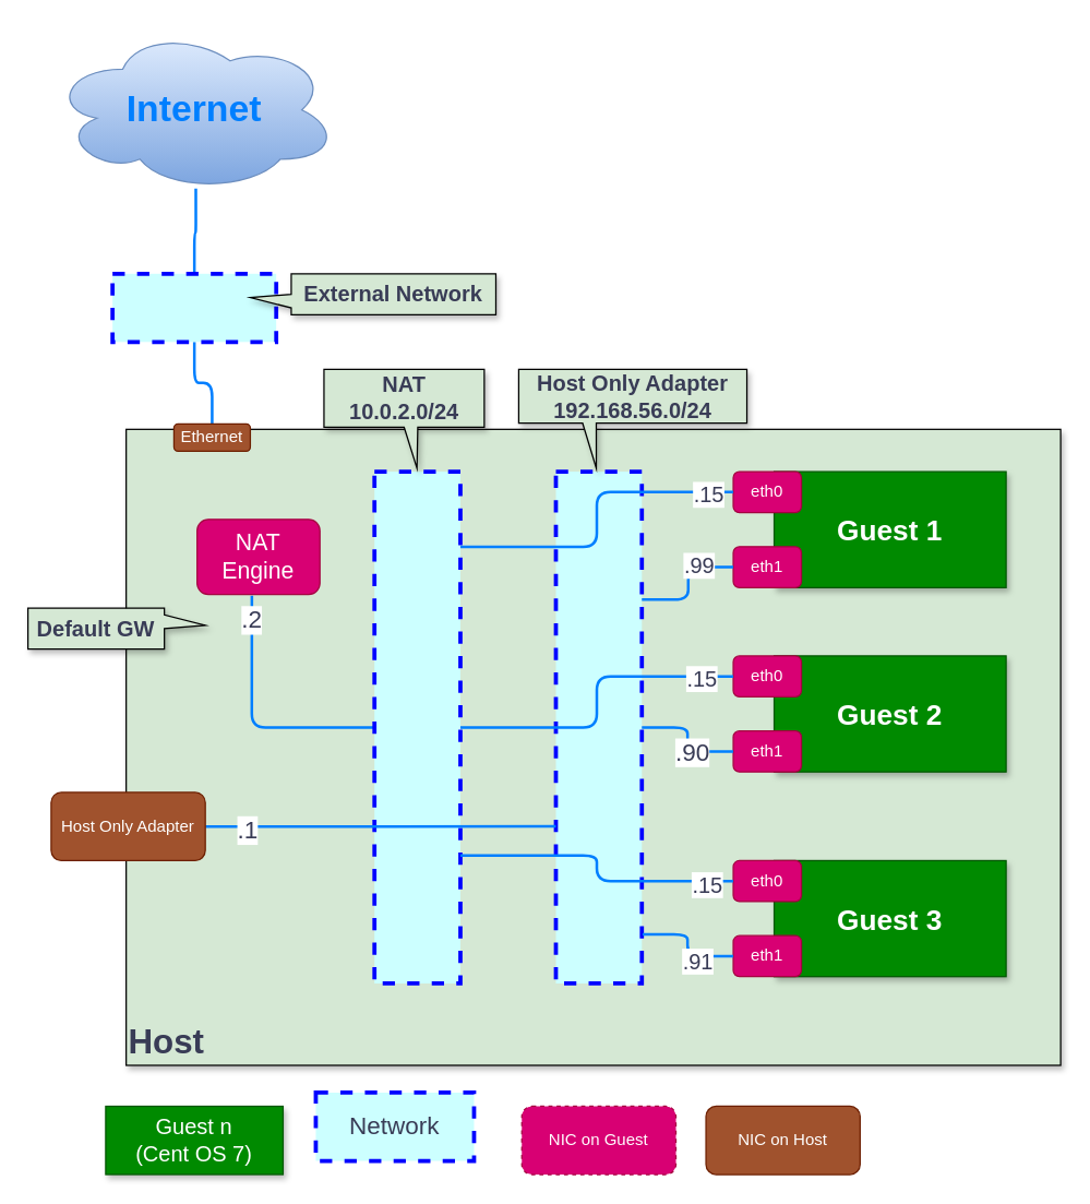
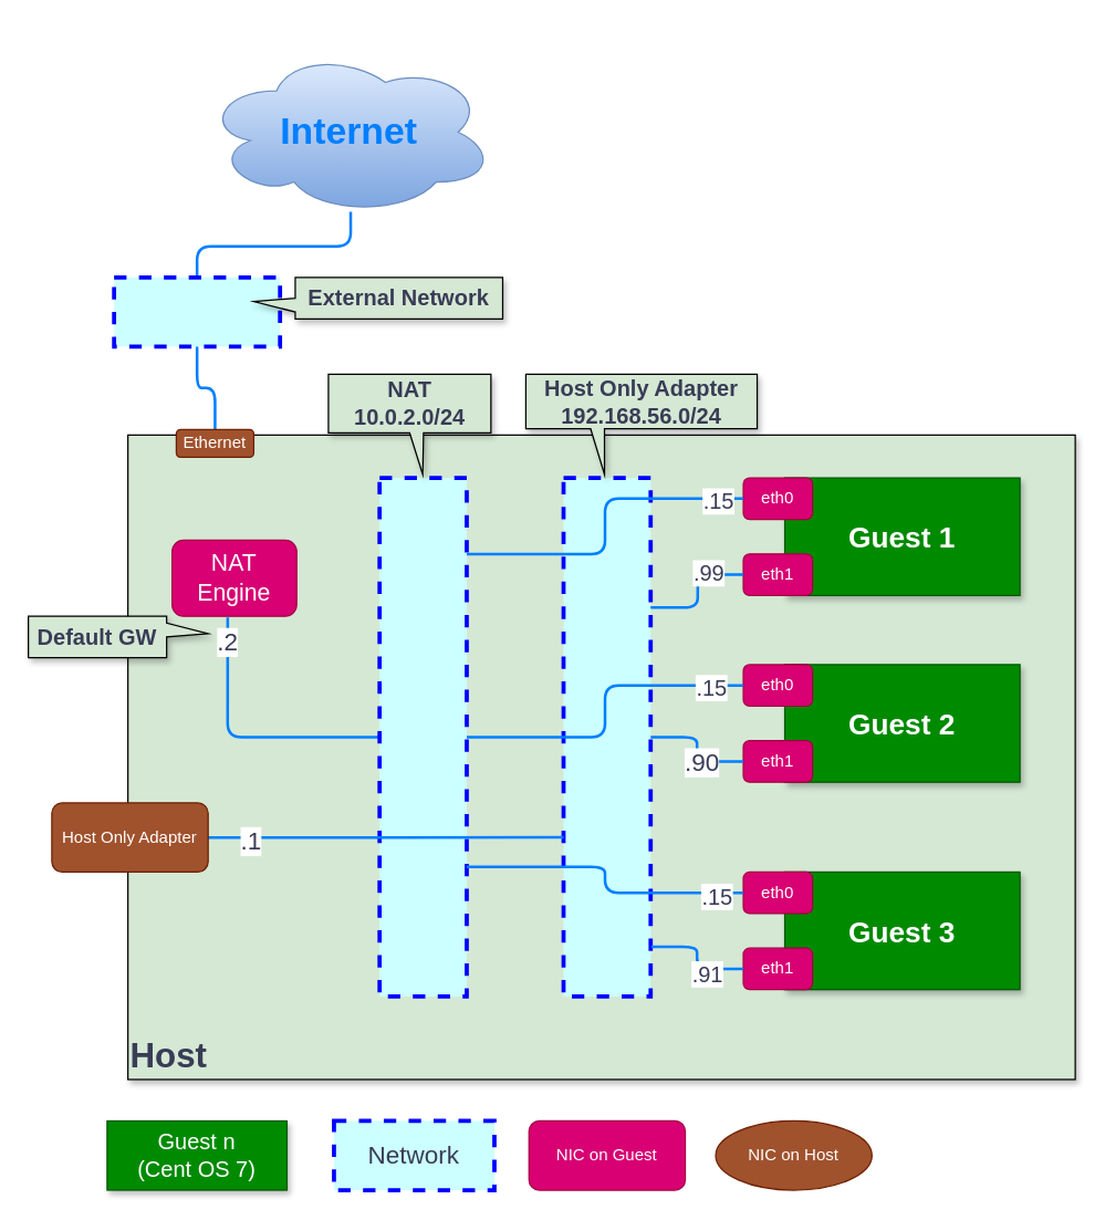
  <mxCell id="0" />
  <mxCell id="1" parent="0" />
  <mxCell id="2" value="Host" style="rounded=0;whiteSpace=wrap;html=1;sketch=0;strokeWidth=1;fontSize=25;fontColor=#393C56;fillColor=#D5E8D4;align=left;verticalAlign=bottom;fontStyle=1;shadow=1;" parent="1" vertex="1"><mxGeometry x="92" y="314" width="685" height="466" as="geometry" /></mxCell>
  <mxCell id="3" value="" style="group" parent="1" vertex="1" connectable="0"><mxGeometry x="537" y="345" width="200" height="85" as="geometry" /></mxCell>
  <mxCell id="4" value="" style="group" parent="3" vertex="1" connectable="0"><mxGeometry width="200" height="85" as="geometry" /></mxCell>
  <mxCell id="5" value="" style="group" parent="4" vertex="1" connectable="0"><mxGeometry width="200" height="85" as="geometry" /></mxCell>
  <mxCell id="6" value="Guest 1" style="rounded=0;whiteSpace=wrap;html=1;fillColor=#008a00;strokeColor=#005700;fontColor=#ffffff;shadow=1;fontStyle=1;fontSize=21;" parent="5" vertex="1"><mxGeometry x="30" width="170" height="85" as="geometry" /></mxCell>
  <mxCell id="7" value="eth0" style="rounded=1;whiteSpace=wrap;html=1;fillColor=#d80073;strokeColor=#A50040;fontColor=#ffffff;" parent="5" vertex="1"><mxGeometry width="50" height="30" as="geometry" /></mxCell>
  <mxCell id="8" value="eth1" style="rounded=1;whiteSpace=wrap;html=1;fillColor=#d80073;strokeColor=#A50040;fontColor=#ffffff;" parent="5" vertex="1"><mxGeometry y="55" width="50" height="30" as="geometry" /></mxCell>
  <mxCell id="9" value="" style="group" parent="1" vertex="1" connectable="0"><mxGeometry x="537" y="480" width="200" height="85" as="geometry" /></mxCell>
  <mxCell id="10" value="" style="group" parent="9" vertex="1" connectable="0"><mxGeometry width="200" height="85" as="geometry" /></mxCell>
  <mxCell id="11" value="" style="group" parent="10" vertex="1" connectable="0"><mxGeometry width="200" height="85" as="geometry" /></mxCell>
  <mxCell id="12" value="Guest 2" style="rounded=0;whiteSpace=wrap;html=1;fillColor=#008a00;strokeColor=#005700;fontColor=#ffffff;shadow=1;fontStyle=1;fontSize=21;" parent="11" vertex="1"><mxGeometry x="30" width="170" height="85" as="geometry" /></mxCell>
  <mxCell id="13" value="eth0" style="rounded=1;whiteSpace=wrap;html=1;fillColor=#d80073;strokeColor=#A50040;fontColor=#ffffff;" parent="11" vertex="1"><mxGeometry width="50" height="30" as="geometry" /></mxCell>
  <mxCell id="14" value="eth1" style="rounded=1;whiteSpace=wrap;html=1;fillColor=#d80073;strokeColor=#A50040;fontColor=#ffffff;" parent="11" vertex="1"><mxGeometry y="55" width="50" height="30" as="geometry" /></mxCell>
  <mxCell id="15" value="" style="group" parent="1" vertex="1" connectable="0"><mxGeometry x="537" y="630" width="200" height="85" as="geometry" /></mxCell>
  <mxCell id="16" value="" style="group" parent="15" vertex="1" connectable="0"><mxGeometry width="200" height="85" as="geometry" /></mxCell>
  <mxCell id="17" value="" style="group" parent="16" vertex="1" connectable="0"><mxGeometry width="200" height="85" as="geometry" /></mxCell>
  <mxCell id="18" value="Guest 3" style="rounded=0;whiteSpace=wrap;html=1;fillColor=#008a00;strokeColor=#005700;fontColor=#ffffff;shadow=1;fontStyle=1;fontSize=21;" parent="17" vertex="1"><mxGeometry x="30" width="170" height="85" as="geometry" /></mxCell>
  <mxCell id="19" value="eth0" style="rounded=1;whiteSpace=wrap;html=1;fillColor=#d80073;strokeColor=#A50040;fontColor=#ffffff;" parent="17" vertex="1"><mxGeometry width="50" height="30" as="geometry" /></mxCell>
  <mxCell id="20" value="eth1" style="rounded=1;whiteSpace=wrap;html=1;fillColor=#d80073;strokeColor=#A50040;fontColor=#ffffff;" parent="17" vertex="1"><mxGeometry y="55" width="50" height="30" as="geometry" /></mxCell>
  <mxCell id="21" style="edgeStyle=orthogonalEdgeStyle;curved=0;rounded=1;sketch=0;orthogonalLoop=1;jettySize=auto;html=1;entryX=0.446;entryY=1.015;entryDx=0;entryDy=0;entryPerimeter=0;strokeColor=#007FFF;strokeWidth=2;fillColor=#F2CC8F;fontSize=16;fontColor=#393C56;endArrow=none;endFill=0;" parent="1" source="23" target="25" edge="1"><mxGeometry relative="1" as="geometry" /></mxCell>
  <mxCell id="22" value=".2" style="edgeLabel;html=1;align=center;verticalAlign=middle;resizable=0;points=[];fontSize=18;fontColor=#393C56;" parent="21" vertex="1" connectable="0"><mxGeometry x="0.827" y="1" relative="1" as="geometry"><mxPoint y="1" as="offset" /></mxGeometry></mxCell>
  <mxCell id="23" value="" style="rounded=0;whiteSpace=wrap;html=1;sketch=0;fontColor=#393C56;fillColor=#CCFFFF;strokeColor=#0000FF;dashed=1;strokeWidth=3;" parent="1" vertex="1"><mxGeometry x="274" y="345" width="63" height="375" as="geometry" /></mxCell>
  <mxCell id="24" value="" style="rounded=0;whiteSpace=wrap;html=1;sketch=0;fontColor=#393C56;fillColor=#CCFFFF;strokeColor=#0000FF;dashed=1;strokeWidth=3;" parent="1" vertex="1"><mxGeometry x="407" y="345" width="63" height="375" as="geometry" /></mxCell>
- <mxCell id="25" value="NAT&lt;br style=&quot;font-size: 17px;&quot;&gt;Engine" style="rounded=1;whiteSpace=wrap;html=1;fillColor=#d80073;strokeColor=#A50040;fontColor=#ffffff;fontSize=17;" parent="1" vertex="1"><mxGeometry x="144" y="380" width="90" height="55" as="geometry" /></mxCell>
+ <mxCell id="25" value="NAT&lt;br style=&quot;font-size: 17px;&quot;&gt;Engine" style="rounded=1;whiteSpace=wrap;html=1;fillColor=#d80073;strokeColor=#A50040;fontColor=#ffffff;fontSize=17;" parent="1" vertex="1"><mxGeometry x="124" y="390" width="90" height="55" as="geometry" /></mxCell>
  <mxCell id="26" style="edgeStyle=orthogonalEdgeStyle;curved=0;rounded=1;sketch=0;orthogonalLoop=1;jettySize=auto;html=1;entryX=0.5;entryY=1;entryDx=0;entryDy=0;strokeColor=#007FFF;strokeWidth=2;fillColor=#F2CC8F;fontSize=16;fontColor=#393C56;exitX=0.5;exitY=0;exitDx=0;exitDy=0;endArrow=none;endFill=0;" parent="1" source="52" target="30" edge="1"><mxGeometry relative="1" as="geometry"><mxPoint x="152" y="220" as="sourcePoint" /></mxGeometry></mxCell>
  <mxCell id="27" value="Guest n&lt;br style=&quot;font-size: 16px;&quot;&gt;(Cent OS 7)" style="rounded=0;whiteSpace=wrap;html=1;fillColor=#008a00;strokeColor=#005700;fontColor=#ffffff;shadow=1;fontStyle=0;fontSize=16;" parent="1" vertex="1"><mxGeometry x="77" y="810" width="130" height="50" as="geometry" /></mxCell>
- <mxCell id="28" value="Internet" style="ellipse;shape=cloud;whiteSpace=wrap;html=1;rounded=0;sketch=0;gradientColor=#7ea6e0;fillColor=#dae8fc;strokeColor=#6c8ebf;fontSize=27;fontStyle=1;fontColor=#007FFF;" parent="1" vertex="1"><mxGeometry x="37" y="20" width="210" height="120" as="geometry" /></mxCell>
+ <mxCell id="28" value="Internet" style="ellipse;shape=cloud;whiteSpace=wrap;html=1;rounded=0;sketch=0;gradientColor=#7ea6e0;fillColor=#dae8fc;strokeColor=#6c8ebf;fontSize=27;fontStyle=1;fontColor=#007FFF;" parent="1" vertex="1"><mxGeometry x="147" y="35" width="210" height="120" as="geometry" /></mxCell>
  <mxCell id="29" style="edgeStyle=orthogonalEdgeStyle;curved=0;rounded=1;sketch=0;orthogonalLoop=1;jettySize=auto;html=1;entryX=0.505;entryY=0.979;entryDx=0;entryDy=0;entryPerimeter=0;strokeColor=#007FFF;strokeWidth=2;fillColor=#F2CC8F;fontSize=16;fontColor=#393C56;endArrow=none;endFill=0;" parent="1" source="30" target="28" edge="1"><mxGeometry relative="1" as="geometry" /></mxCell>
  <mxCell id="30" value="" style="rounded=0;whiteSpace=wrap;html=1;sketch=0;fontColor=#393C56;fillColor=#CCFFFF;strokeColor=#0000FF;dashed=1;strokeWidth=3;" parent="1" vertex="1"><mxGeometry x="82" y="200" width="120" height="50" as="geometry" /></mxCell>
  <mxCell id="31" value="External Network" style="shape=callout;whiteSpace=wrap;html=1;perimeter=calloutPerimeter;rounded=0;sketch=0;strokeColor=#000000;strokeWidth=1;fillColor=#D5E8D4;fontSize=16;fontColor=#393C56;align=center;position2=0.58;flipH=1;flipV=1;direction=north;base=10;fontStyle=1;shadow=1;" parent="1" vertex="1"><mxGeometry x="183" y="200" width="180" height="30" as="geometry" /></mxCell>
  <mxCell id="32" value="NAT&lt;br&gt;10.0.2.0/24" style="shape=callout;whiteSpace=wrap;html=1;perimeter=calloutPerimeter;rounded=0;sketch=0;strokeColor=#000000;strokeWidth=1;fillColor=#D5E8D4;fontSize=16;fontColor=#393C56;align=center;position2=0.58;flipH=1;flipV=1;direction=west;base=10;fontStyle=1;shadow=1;" parent="1" vertex="1"><mxGeometry x="237" y="270" width="117.5" height="72.5" as="geometry" /></mxCell>
  <mxCell id="33" style="edgeStyle=orthogonalEdgeStyle;curved=0;rounded=1;sketch=0;orthogonalLoop=1;jettySize=auto;html=1;strokeColor=#007FFF;strokeWidth=2;fillColor=#F2CC8F;fontSize=16;fontColor=#393C56;entryX=1;entryY=0.147;entryDx=0;entryDy=0;entryPerimeter=0;endArrow=none;endFill=0;" parent="1" source="7" target="23" edge="1"><mxGeometry relative="1" as="geometry" /></mxCell>
  <mxCell id="34" value=".15" style="edgeLabel;html=1;align=center;verticalAlign=middle;resizable=0;points=[];fontSize=16;fontColor=#393C56;" parent="33" vertex="1" connectable="0"><mxGeometry x="-0.84" y="1" relative="1" as="geometry"><mxPoint as="offset" /></mxGeometry></mxCell>
  <mxCell id="35" style="edgeStyle=orthogonalEdgeStyle;curved=0;rounded=1;sketch=0;orthogonalLoop=1;jettySize=auto;html=1;entryX=1;entryY=0.5;entryDx=0;entryDy=0;strokeColor=#007FFF;strokeWidth=2;fillColor=#F2CC8F;fontSize=16;fontColor=#393C56;endArrow=none;endFill=0;" parent="1" source="13" target="23" edge="1"><mxGeometry relative="1" as="geometry" /></mxCell>
  <mxCell id="36" value=".15" style="edgeLabel;html=1;align=center;verticalAlign=middle;resizable=0;points=[];fontSize=16;fontColor=#393C56;" parent="35" vertex="1" connectable="0"><mxGeometry x="-0.798" y="1" relative="1" as="geometry"><mxPoint as="offset" /></mxGeometry></mxCell>
  <mxCell id="37" style="edgeStyle=orthogonalEdgeStyle;curved=0;rounded=1;sketch=0;orthogonalLoop=1;jettySize=auto;html=1;entryX=1;entryY=0.75;entryDx=0;entryDy=0;strokeColor=#007FFF;strokeWidth=2;fillColor=#F2CC8F;fontSize=16;fontColor=#393C56;endArrow=none;endFill=0;" parent="1" source="19" target="23" edge="1"><mxGeometry relative="1" as="geometry" /></mxCell>
  <mxCell id="38" value=".15" style="edgeLabel;html=1;align=center;verticalAlign=middle;resizable=0;points=[];fontSize=16;fontColor=#393C56;" parent="37" vertex="1" connectable="0"><mxGeometry x="-0.814" y="2" relative="1" as="geometry"><mxPoint as="offset" /></mxGeometry></mxCell>
  <mxCell id="39" style="edgeStyle=orthogonalEdgeStyle;curved=0;rounded=1;sketch=0;orthogonalLoop=1;jettySize=auto;html=1;entryX=1;entryY=0.25;entryDx=0;entryDy=0;strokeColor=#007FFF;strokeWidth=2;fillColor=#F2CC8F;fontSize=16;fontColor=#393C56;endArrow=none;endFill=0;" parent="1" source="8" target="24" edge="1"><mxGeometry relative="1" as="geometry"><Array as="points"><mxPoint x="504" y="415" /><mxPoint x="504" y="439" /></Array></mxGeometry></mxCell>
  <mxCell id="40" value=".99" style="edgeLabel;html=1;align=center;verticalAlign=middle;resizable=0;points=[];fontSize=16;fontColor=#393C56;" parent="39" vertex="1" connectable="0"><mxGeometry x="-0.434" y="-2" relative="1" as="geometry"><mxPoint as="offset" /></mxGeometry></mxCell>
  <mxCell id="41" style="edgeStyle=orthogonalEdgeStyle;curved=0;rounded=1;sketch=0;orthogonalLoop=1;jettySize=auto;html=1;strokeColor=#007FFF;strokeWidth=2;fillColor=#F2CC8F;fontSize=16;fontColor=#393C56;endArrow=none;endFill=0;" parent="1" source="14" target="24" edge="1"><mxGeometry relative="1" as="geometry" /></mxCell>
  <mxCell id="42" value=".90" style="edgeLabel;html=1;align=center;verticalAlign=middle;resizable=0;points=[];fontSize=18;fontColor=#393C56;" parent="41" vertex="1" connectable="0"><mxGeometry x="0.27" y="-3" relative="1" as="geometry"><mxPoint x="5.83" y="20.5" as="offset" /></mxGeometry></mxCell>
  <mxCell id="43" style="edgeStyle=orthogonalEdgeStyle;curved=0;rounded=1;sketch=0;orthogonalLoop=1;jettySize=auto;html=1;entryX=1.008;entryY=0.904;entryDx=0;entryDy=0;entryPerimeter=0;strokeColor=#007FFF;strokeWidth=2;fillColor=#F2CC8F;fontSize=16;fontColor=#393C56;endArrow=none;endFill=0;" parent="1" source="20" target="24" edge="1"><mxGeometry relative="1" as="geometry" /></mxCell>
  <mxCell id="44" value=".91" style="edgeLabel;html=1;align=center;verticalAlign=middle;resizable=0;points=[];fontSize=16;fontColor=#393C56;" parent="43" vertex="1" connectable="0"><mxGeometry x="-0.337" y="3" relative="1" as="geometry"><mxPoint as="offset" /></mxGeometry></mxCell>
  <mxCell id="45" value="Host Only Adapter&lt;br&gt;192.168.56.0/24" style="shape=callout;whiteSpace=wrap;html=1;perimeter=calloutPerimeter;rounded=0;sketch=0;strokeColor=#000000;strokeWidth=1;fillColor=#D5E8D4;fontSize=16;fontColor=#393C56;align=center;position2=0.34;flipH=1;flipV=1;direction=west;base=10;fontStyle=1;shadow=1;size=33;position=0.28;" parent="1" vertex="1"><mxGeometry x="379.75" y="270" width="167.25" height="72.5" as="geometry" /></mxCell>
- <mxCell id="46" value="Network" style="rounded=0;whiteSpace=wrap;html=1;sketch=0;fontColor=#393C56;fillColor=#CCFFFF;strokeColor=#0000FF;dashed=1;strokeWidth=3;fontSize=18;" parent="1" vertex="1"><mxGeometry x="231" y="800" width="116" height="50" as="geometry" /></mxCell>
- <mxCell id="47" value="NIC on Guest" style="rounded=1;whiteSpace=wrap;html=1;fillColor=#d80073;strokeColor=#A50040;fontColor=#ffffff;dashed=1;" parent="1" vertex="1"><mxGeometry x="382" y="810" width="113" height="50" as="geometry" /></mxCell>
- <mxCell id="48" value="NIC on Host" style="rounded=1;whiteSpace=wrap;html=1;fillColor=#a0522d;strokeColor=#6D1F00;fontColor=#ffffff;" parent="1" vertex="1"><mxGeometry x="517" y="810" width="113" height="50" as="geometry" /></mxCell>
+ <mxCell id="46" value="Network" style="rounded=0;whiteSpace=wrap;html=1;sketch=0;fontColor=#393C56;fillColor=#CCFFFF;strokeColor=#0000FF;dashed=1;strokeWidth=3;fontSize=18;" parent="1" vertex="1"><mxGeometry x="241" y="810" width="116" height="50" as="geometry" /></mxCell>
+ <mxCell id="47" value="NIC on Guest" style="rounded=1;whiteSpace=wrap;html=1;fillColor=#d80073;strokeColor=#A50040;fontColor=#ffffff;" parent="1" vertex="1"><mxGeometry x="382" y="810" width="113" height="50" as="geometry" /></mxCell>
+ <mxCell id="48" value="NIC on Host" style="ellipse;whiteSpace=wrap;html=1;fillColor=#a0522d;strokeColor=#6D1F00;fontColor=#ffffff;" parent="1" vertex="1"><mxGeometry x="517" y="810" width="113" height="50" as="geometry" /></mxCell>
  <mxCell id="49" style="edgeStyle=orthogonalEdgeStyle;curved=0;rounded=1;sketch=0;orthogonalLoop=1;jettySize=auto;html=1;entryX=0;entryY=0.693;entryDx=0;entryDy=0;entryPerimeter=0;strokeColor=#007FFF;strokeWidth=2;fillColor=#F2CC8F;fontSize=18;fontColor=#393C56;endArrow=none;endFill=0;" parent="1" source="51" target="24" edge="1"><mxGeometry relative="1" as="geometry" /></mxCell>
  <mxCell id="50" value=".1" style="edgeLabel;html=1;align=center;verticalAlign=middle;resizable=0;points=[];fontSize=18;fontColor=#393C56;" parent="49" vertex="1" connectable="0"><mxGeometry x="-0.767" y="-2" relative="1" as="geometry"><mxPoint as="offset" /></mxGeometry></mxCell>
  <mxCell id="51" value="Host Only Adapter" style="rounded=1;whiteSpace=wrap;html=1;fillColor=#a0522d;strokeColor=#6D1F00;fontColor=#ffffff;" parent="1" vertex="1"><mxGeometry x="37" y="580" width="113" height="50" as="geometry" /></mxCell>
  <mxCell id="52" value="Ethernet" style="rounded=1;whiteSpace=wrap;html=1;fillColor=#a0522d;strokeColor=#6D1F00;fontColor=#ffffff;" parent="1" vertex="1"><mxGeometry x="127" y="310" width="56" height="20" as="geometry" /></mxCell>
  <mxCell id="53" value="Default GW" style="shape=callout;whiteSpace=wrap;html=1;perimeter=calloutPerimeter;rounded=0;sketch=0;strokeColor=#000000;strokeWidth=1;fillColor=#D5E8D4;fontSize=16;fontColor=#393C56;align=center;position2=0.58;flipH=1;flipV=1;direction=south;base=10;fontStyle=1;shadow=1;" vertex="1" parent="1"><mxGeometry x="20" y="445" width="130" height="30" as="geometry" /></mxCell>
